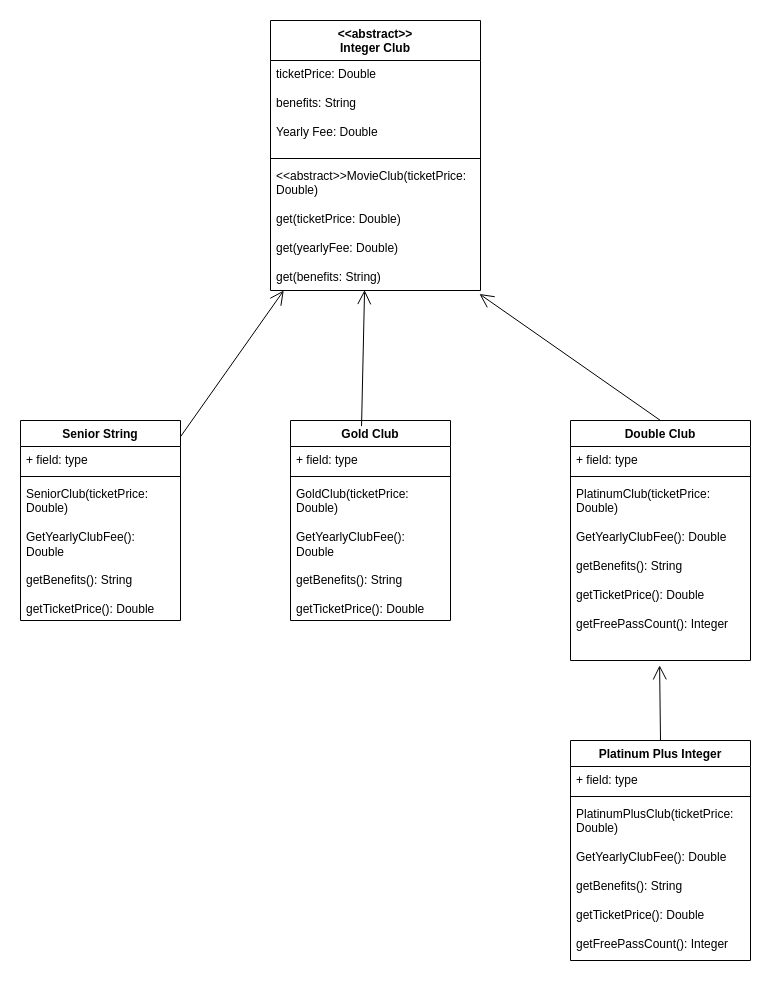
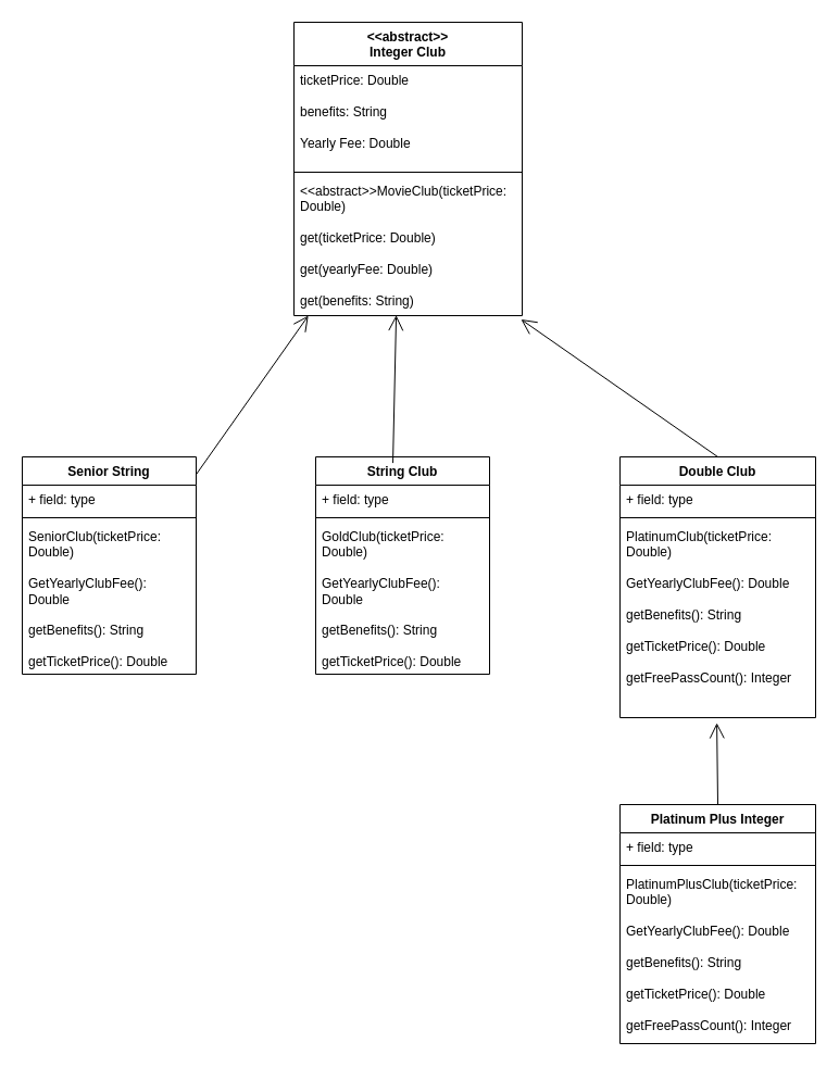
  <mxCell id="0" />
  <mxCell id="1" parent="0" />
- <mxCell id="2" value="Gold Club" style="swimlane;fontStyle=1;align=center;verticalAlign=top;childLayout=stackLayout;horizontal=1;startSize=26;horizontalStack=0;resizeParent=1;resizeParentMax=0;resizeLast=0;collapsible=1;marginBottom=0;whiteSpace=wrap;html=1;" vertex="1" parent="1"><mxGeometry x="290" y="420" width="160" height="200" as="geometry" /></mxCell>
+ <mxCell id="2" value="String Club" style="swimlane;fontStyle=1;align=center;verticalAlign=top;childLayout=stackLayout;horizontal=1;startSize=26;horizontalStack=0;resizeParent=1;resizeParentMax=0;resizeLast=0;collapsible=1;marginBottom=0;whiteSpace=wrap;html=1;" vertex="1" parent="1"><mxGeometry x="290" y="420" width="160" height="200" as="geometry" /></mxCell>
  <mxCell id="3" value="+ field: type" style="text;strokeColor=none;fillColor=none;align=left;verticalAlign=top;spacingLeft=4;spacingRight=4;overflow=hidden;rotatable=0;points=[[0,0.5],[1,0.5]];portConstraint=eastwest;whiteSpace=wrap;html=1;" vertex="1" parent="2"><mxGeometry y="26" width="160" height="26" as="geometry" /></mxCell>
  <mxCell id="4" value="" style="line;strokeWidth=1;fillColor=none;align=left;verticalAlign=middle;spacingTop=-1;spacingLeft=3;spacingRight=3;rotatable=0;labelPosition=right;points=[];portConstraint=eastwest;strokeColor=inherit;" vertex="1" parent="2"><mxGeometry y="52" width="160" height="8" as="geometry" /></mxCell>
  <mxCell id="5" value="&lt;div&gt;GoldClub(ticketPrice: Double)&lt;/div&gt;&lt;div&gt;&lt;br&gt;&lt;/div&gt;&lt;div&gt;GetYearlyClubFee(): Double&lt;/div&gt;&lt;div&gt;&lt;br&gt;&lt;/div&gt;&lt;div&gt;getBenefits(): String&lt;/div&gt;&lt;div&gt;&lt;br&gt;&lt;/div&gt;&lt;div&gt;getTicketPrice(): Double&lt;/div&gt;&lt;div&gt;&lt;br&gt;&lt;/div&gt;" style="text;strokeColor=none;fillColor=none;align=left;verticalAlign=top;spacingLeft=4;spacingRight=4;overflow=hidden;rotatable=0;points=[[0,0.5],[1,0.5]];portConstraint=eastwest;whiteSpace=wrap;html=1;" vertex="1" parent="2"><mxGeometry y="60" width="160" height="140" as="geometry" /></mxCell>
  <mxCell id="6" value="Senior String" style="swimlane;fontStyle=1;align=center;verticalAlign=top;childLayout=stackLayout;horizontal=1;startSize=26;horizontalStack=0;resizeParent=1;resizeParentMax=0;resizeLast=0;collapsible=1;marginBottom=0;whiteSpace=wrap;html=1;" vertex="1" parent="1"><mxGeometry x="20" y="420" width="160" height="200" as="geometry" /></mxCell>
  <mxCell id="7" value="+ field: type" style="text;strokeColor=none;fillColor=none;align=left;verticalAlign=top;spacingLeft=4;spacingRight=4;overflow=hidden;rotatable=0;points=[[0,0.5],[1,0.5]];portConstraint=eastwest;whiteSpace=wrap;html=1;" vertex="1" parent="6"><mxGeometry y="26" width="160" height="26" as="geometry" /></mxCell>
  <mxCell id="8" value="" style="line;strokeWidth=1;fillColor=none;align=left;verticalAlign=middle;spacingTop=-1;spacingLeft=3;spacingRight=3;rotatable=0;labelPosition=right;points=[];portConstraint=eastwest;strokeColor=inherit;" vertex="1" parent="6"><mxGeometry y="52" width="160" height="8" as="geometry" /></mxCell>
  <mxCell id="9" value="&lt;div&gt;SeniorClub(ticketPrice: Double)&lt;/div&gt;&lt;div&gt;&lt;br&gt;&lt;/div&gt;&lt;div&gt;GetYearlyClubFee(): Double&lt;/div&gt;&lt;div&gt;&lt;br&gt;&lt;/div&gt;&lt;div&gt;getBenefits(): String&lt;br&gt;&lt;/div&gt;&lt;div&gt;&lt;br&gt;&lt;/div&gt;&lt;div&gt;getTicketPrice(): Double&lt;/div&gt;&lt;div&gt;&lt;br&gt;&lt;/div&gt;" style="text;strokeColor=none;fillColor=none;align=left;verticalAlign=top;spacingLeft=4;spacingRight=4;overflow=hidden;rotatable=0;points=[[0,0.5],[1,0.5]];portConstraint=eastwest;whiteSpace=wrap;html=1;" vertex="1" parent="6"><mxGeometry y="60" width="160" height="140" as="geometry" /></mxCell>
  <mxCell id="10" value="Double Club" style="swimlane;fontStyle=1;align=center;verticalAlign=top;childLayout=stackLayout;horizontal=1;startSize=26;horizontalStack=0;resizeParent=1;resizeParentMax=0;resizeLast=0;collapsible=1;marginBottom=0;whiteSpace=wrap;html=1;" vertex="1" parent="1"><mxGeometry x="570" y="420" width="180" height="240" as="geometry" /></mxCell>
  <mxCell id="11" value="+ field: type" style="text;strokeColor=none;fillColor=none;align=left;verticalAlign=top;spacingLeft=4;spacingRight=4;overflow=hidden;rotatable=0;points=[[0,0.5],[1,0.5]];portConstraint=eastwest;whiteSpace=wrap;html=1;" vertex="1" parent="10"><mxGeometry y="26" width="180" height="26" as="geometry" /></mxCell>
  <mxCell id="12" value="" style="line;strokeWidth=1;fillColor=none;align=left;verticalAlign=middle;spacingTop=-1;spacingLeft=3;spacingRight=3;rotatable=0;labelPosition=right;points=[];portConstraint=eastwest;strokeColor=inherit;" vertex="1" parent="10"><mxGeometry y="52" width="180" height="8" as="geometry" /></mxCell>
  <mxCell id="13" value="&lt;div&gt;PlatinumClub(ticketPrice: Double)&lt;/div&gt;&lt;div&gt;&lt;br&gt;&lt;/div&gt;&lt;div&gt;GetYearlyClubFee(): Double&lt;/div&gt;&lt;div&gt;&lt;br&gt;&lt;/div&gt;&lt;div&gt;getBenefits(): String&lt;/div&gt;&lt;div&gt;&lt;br&gt;&lt;/div&gt;&lt;div&gt;getTicketPrice(): Double&lt;/div&gt;&lt;div&gt;&lt;br&gt;&lt;/div&gt;&lt;div&gt;getFreePassCount(): Integer&lt;br&gt;&lt;/div&gt;" style="text;strokeColor=none;fillColor=none;align=left;verticalAlign=top;spacingLeft=4;spacingRight=4;overflow=hidden;rotatable=0;points=[[0,0.5],[1,0.5]];portConstraint=eastwest;whiteSpace=wrap;html=1;" vertex="1" parent="10"><mxGeometry y="60" width="180" height="180" as="geometry" /></mxCell>
  <mxCell id="14" value="Platinum Plus Integer" style="swimlane;fontStyle=1;align=center;verticalAlign=top;childLayout=stackLayout;horizontal=1;startSize=26;horizontalStack=0;resizeParent=1;resizeParentMax=0;resizeLast=0;collapsible=1;marginBottom=0;whiteSpace=wrap;html=1;" vertex="1" parent="1"><mxGeometry x="570" y="740" width="180" height="220" as="geometry" /></mxCell>
  <mxCell id="15" value="+ field: type" style="text;strokeColor=none;fillColor=none;align=left;verticalAlign=top;spacingLeft=4;spacingRight=4;overflow=hidden;rotatable=0;points=[[0,0.5],[1,0.5]];portConstraint=eastwest;whiteSpace=wrap;html=1;" vertex="1" parent="14"><mxGeometry y="26" width="180" height="26" as="geometry" /></mxCell>
  <mxCell id="16" value="" style="line;strokeWidth=1;fillColor=none;align=left;verticalAlign=middle;spacingTop=-1;spacingLeft=3;spacingRight=3;rotatable=0;labelPosition=right;points=[];portConstraint=eastwest;strokeColor=inherit;" vertex="1" parent="14"><mxGeometry y="52" width="180" height="8" as="geometry" /></mxCell>
  <mxCell id="17" value="&lt;div&gt;PlatinumPlusClub(ticketPrice: Double)&lt;/div&gt;&lt;div&gt;&lt;br&gt;&lt;/div&gt;&lt;div&gt;GetYearlyClubFee(): Double&lt;/div&gt;&lt;div&gt;&lt;br&gt;&lt;/div&gt;&lt;div&gt;getBenefits(): String&lt;/div&gt;&lt;div&gt;&lt;br&gt;&lt;/div&gt;&lt;div&gt;getTicketPrice(): Double&lt;/div&gt;&lt;div&gt;&lt;br&gt;&lt;/div&gt;&lt;div&gt;getFreePassCount(): Integer&lt;/div&gt;" style="text;strokeColor=none;fillColor=none;align=left;verticalAlign=top;spacingLeft=4;spacingRight=4;overflow=hidden;rotatable=0;points=[[0,0.5],[1,0.5]];portConstraint=eastwest;whiteSpace=wrap;html=1;" vertex="1" parent="14"><mxGeometry y="60" width="180" height="160" as="geometry" /></mxCell>
  <mxCell id="18" value="&lt;div&gt;&amp;lt;&amp;lt;abstract&amp;gt;&amp;gt;&lt;br&gt;&lt;/div&gt;&lt;div&gt;Integer Club&lt;/div&gt;&lt;div&gt;&lt;br&gt;&lt;/div&gt;" style="swimlane;fontStyle=1;align=center;verticalAlign=top;childLayout=stackLayout;horizontal=1;startSize=40;horizontalStack=0;resizeParent=1;resizeParentMax=0;resizeLast=0;collapsible=1;marginBottom=0;whiteSpace=wrap;html=1;" vertex="1" parent="1"><mxGeometry x="270" y="20" width="210" height="270" as="geometry" /></mxCell>
  <mxCell id="19" value="&lt;div&gt;ticketPrice: Double&lt;/div&gt;&lt;div&gt;&lt;br&gt;&lt;/div&gt;&lt;div&gt;benefits: String&lt;/div&gt;&lt;div&gt;&lt;br&gt;&lt;/div&gt;&lt;div&gt;Yearly Fee: Double&lt;br&gt;&lt;/div&gt;" style="text;strokeColor=none;fillColor=none;align=left;verticalAlign=top;spacingLeft=4;spacingRight=4;overflow=hidden;rotatable=0;points=[[0,0.5],[1,0.5]];portConstraint=eastwest;whiteSpace=wrap;html=1;" vertex="1" parent="18"><mxGeometry y="40" width="210" height="94" as="geometry" /></mxCell>
  <mxCell id="20" value="" style="line;strokeWidth=1;fillColor=none;align=left;verticalAlign=middle;spacingTop=-1;spacingLeft=3;spacingRight=3;rotatable=0;labelPosition=right;points=[];portConstraint=eastwest;strokeColor=inherit;" vertex="1" parent="18"><mxGeometry y="134" width="210" height="8" as="geometry" /></mxCell>
  <mxCell id="21" value="&lt;div&gt;&amp;lt;&amp;lt;abstract&amp;gt;&amp;gt;MovieClub(ticketPrice: Double)&lt;/div&gt;&lt;div&gt;&lt;br&gt;&lt;/div&gt;&lt;div&gt;get(ticketPrice: Double)&lt;/div&gt;&lt;div&gt;&lt;br&gt;&lt;/div&gt;&lt;div&gt;get(yearlyFee: Double)&lt;/div&gt;&lt;div&gt;&lt;br&gt;&lt;/div&gt;&lt;div&gt;get(benefits: String)&lt;br&gt;&lt;/div&gt;" style="text;strokeColor=none;fillColor=none;align=left;verticalAlign=top;spacingLeft=4;spacingRight=4;overflow=hidden;rotatable=0;points=[[0,0.5],[1,0.5]];portConstraint=eastwest;whiteSpace=wrap;html=1;" vertex="1" parent="18"><mxGeometry y="142" width="210" height="128" as="geometry" /></mxCell>
  <mxCell id="22" value="" style="endArrow=open;endFill=1;endSize=12;html=1;rounded=0;exitX=1;exitY=0.081;exitDx=0;exitDy=0;exitPerimeter=0;entryX=0.063;entryY=1;entryDx=0;entryDy=0;entryPerimeter=0;" edge="1" parent="1" source="6" target="21"><mxGeometry width="160" relative="1" as="geometry"><mxPoint x="290" y="320" as="sourcePoint" /><mxPoint x="280" y="160" as="targetPoint" /></mxGeometry></mxCell>
  <mxCell id="23" value="" style="endArrow=open;endFill=1;endSize=12;html=1;rounded=0;exitX=0.444;exitY=0.028;exitDx=0;exitDy=0;exitPerimeter=0;entryX=0.448;entryY=0.997;entryDx=0;entryDy=0;entryPerimeter=0;" edge="1" parent="1" source="2" target="21"><mxGeometry width="160" relative="1" as="geometry"><mxPoint x="330" y="300" as="sourcePoint" /><mxPoint x="490" y="300" as="targetPoint" /></mxGeometry></mxCell>
  <mxCell id="24" value="" style="endArrow=open;endFill=1;endSize=12;html=1;rounded=0;exitX=0.5;exitY=0;exitDx=0;exitDy=0;entryX=0.995;entryY=1.027;entryDx=0;entryDy=0;entryPerimeter=0;" edge="1" parent="1" source="10" target="21"><mxGeometry width="160" relative="1" as="geometry"><mxPoint x="330" y="550" as="sourcePoint" /><mxPoint x="490" y="550" as="targetPoint" /></mxGeometry></mxCell>
  <mxCell id="25" value="" style="endArrow=open;endFill=1;endSize=12;html=1;rounded=0;entryX=0.495;entryY=1.027;entryDx=0;entryDy=0;entryPerimeter=0;exitX=0.5;exitY=0;exitDx=0;exitDy=0;" edge="1" parent="1" source="14" target="13"><mxGeometry width="160" relative="1" as="geometry"><mxPoint x="330" y="740" as="sourcePoint" /><mxPoint x="490" y="740" as="targetPoint" /></mxGeometry></mxCell>
